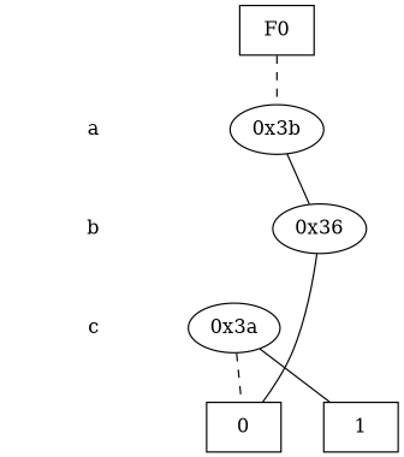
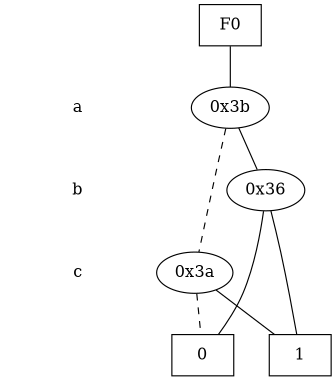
  digraph {
    node [shape=plaintext]
    edge [dir=none]
    "CONST NODES" [style=invis]
    " a "
    " b "
    " c "
    F0 [shape=box]
    "0x3b" [shape=""]
    "0x36" [shape=""]
    "0x3a" [shape=""]
    n9 [label=0 shape=box]
    n10 [label=1 shape=box]
    subgraph sub_1 {
      "CONST NODES"
      " a "
      " b "
      " c "
    }
    subgraph sub_2 {
      rank=same
      F0
    }
    subgraph sub_3 {
      rank=same
      " a "
      "0x3b"
    }
    subgraph sub_4 {
      rank=same
      " b "
      "0x36"
    }
    subgraph sub_5 {
      rank=same
      " c "
      "0x3a"
    }
    subgraph sub_6 {
      rank=same
      "CONST NODES"
      subgraph sub_7 {
        rank=same
        n9
        n10
      }
    }
    " a " -> " b " [style=invis]
    " b " -> " c " [style=invis]
    " c " -> "CONST NODES" [style=invis]
-   F0 -> "0x3b" [style=dashed]
+   F0 -> "0x3b" [style=solid]
    "0x3b" -> "0x36"
+   "0x3b" -> "0x3a" [style=dashed]
    "0x36" -> n9 [style=solid]
+   "0x36" -> n10
    "0x3a" -> n9 [style=dashed]
    "0x3a" -> n10
  }
